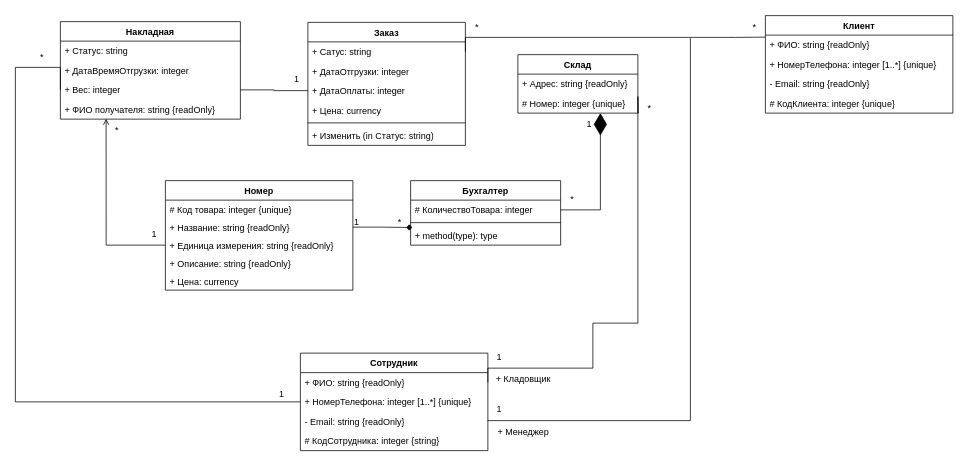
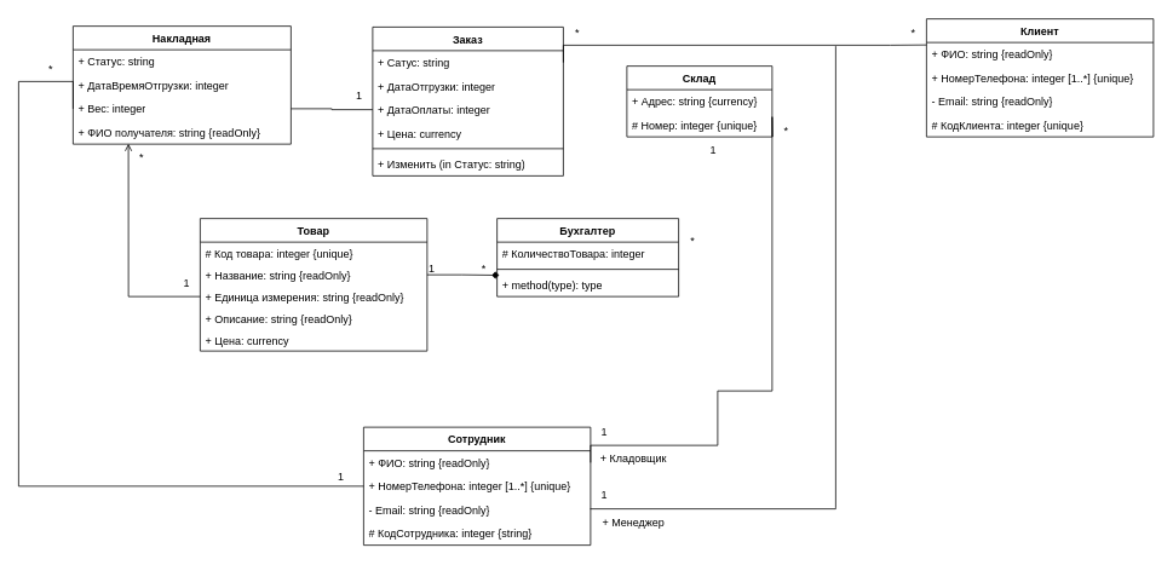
  <mxCell id="0" />
  <mxCell id="1" parent="0" />
- <mxCell id="2" value="Номер" style="swimlane;fontStyle=1;align=center;verticalAlign=top;childLayout=stackLayout;horizontal=1;startSize=26;horizontalStack=0;resizeParent=1;resizeParentMax=0;resizeLast=0;collapsible=1;marginBottom=0;whiteSpace=wrap;html=1;" vertex="1" parent="1"><mxGeometry x="220" y="240" width="250" height="146" as="geometry"><mxRectangle x="700" y="300" width="80" height="30" as="alternateBounds" /></mxGeometry></mxCell>
+ <mxCell id="2" value="Товар" style="swimlane;fontStyle=1;align=center;verticalAlign=top;childLayout=stackLayout;horizontal=1;startSize=26;horizontalStack=0;resizeParent=1;resizeParentMax=0;resizeLast=0;collapsible=1;marginBottom=0;whiteSpace=wrap;html=1;" vertex="1" parent="1"><mxGeometry x="220" y="240" width="250" height="146" as="geometry"><mxRectangle x="700" y="300" width="80" height="30" as="alternateBounds" /></mxGeometry></mxCell>
  <mxCell id="3" value="# Код товара: integer {unique}" style="text;strokeColor=none;fillColor=none;align=left;verticalAlign=top;spacingLeft=4;spacingRight=4;overflow=hidden;rotatable=0;points=[[0,0.5],[1,0.5]];portConstraint=eastwest;whiteSpace=wrap;html=1;" vertex="1" parent="2"><mxGeometry y="26" width="250" height="24" as="geometry" /></mxCell>
  <mxCell id="4" value="+ Название: string {readOnly}&amp;nbsp;" style="text;strokeColor=none;fillColor=none;align=left;verticalAlign=top;spacingLeft=4;spacingRight=4;overflow=hidden;rotatable=0;points=[[0,0.5],[1,0.5]];portConstraint=eastwest;whiteSpace=wrap;html=1;" vertex="1" parent="2"><mxGeometry y="50" width="250" height="24" as="geometry" /></mxCell>
  <mxCell id="5" value="+ Единица измерения: string {readOnly}" style="text;strokeColor=none;fillColor=none;align=left;verticalAlign=top;spacingLeft=4;spacingRight=4;overflow=hidden;rotatable=0;points=[[0,0.5],[1,0.5]];portConstraint=eastwest;whiteSpace=wrap;html=1;" vertex="1" parent="2"><mxGeometry y="74" width="250" height="24" as="geometry" /></mxCell>
  <mxCell id="6" value="+ Описание: string {readOnly}" style="text;strokeColor=none;fillColor=none;align=left;verticalAlign=top;spacingLeft=4;spacingRight=4;overflow=hidden;rotatable=0;points=[[0,0.5],[1,0.5]];portConstraint=eastwest;whiteSpace=wrap;html=1;" vertex="1" parent="2"><mxGeometry y="98" width="250" height="24" as="geometry" /></mxCell>
  <mxCell id="7" value="+ Цена: currency&amp;nbsp;" style="text;strokeColor=none;fillColor=none;align=left;verticalAlign=top;spacingLeft=4;spacingRight=4;overflow=hidden;rotatable=0;points=[[0,0.5],[1,0.5]];portConstraint=eastwest;whiteSpace=wrap;html=1;" vertex="1" parent="2"><mxGeometry y="122" width="250" height="24" as="geometry" /></mxCell>
  <mxCell id="8" value="Клиент" style="swimlane;fontStyle=1;align=center;verticalAlign=top;childLayout=stackLayout;horizontal=1;startSize=26;horizontalStack=0;resizeParent=1;resizeParentMax=0;resizeLast=0;collapsible=1;marginBottom=0;whiteSpace=wrap;html=1;" vertex="1" parent="1"><mxGeometry x="1020" y="20" width="250" height="130" as="geometry" /></mxCell>
  <mxCell id="9" value="+ ФИО: string {readOnly}" style="text;strokeColor=none;fillColor=none;align=left;verticalAlign=top;spacingLeft=4;spacingRight=4;overflow=hidden;rotatable=0;points=[[0,0.5],[1,0.5]];portConstraint=eastwest;whiteSpace=wrap;html=1;" vertex="1" parent="8"><mxGeometry y="26" width="250" height="26" as="geometry" /></mxCell>
  <mxCell id="10" value="+ НомерТелефона: integer [1..*] {unique}" style="text;strokeColor=none;fillColor=none;align=left;verticalAlign=top;spacingLeft=4;spacingRight=4;overflow=hidden;rotatable=0;points=[[0,0.5],[1,0.5]];portConstraint=eastwest;whiteSpace=wrap;html=1;" vertex="1" parent="8"><mxGeometry y="52" width="250" height="26" as="geometry" /></mxCell>
  <mxCell id="11" value="- Email: string {readOnly}" style="text;strokeColor=none;fillColor=none;align=left;verticalAlign=top;spacingLeft=4;spacingRight=4;overflow=hidden;rotatable=0;points=[[0,0.5],[1,0.5]];portConstraint=eastwest;whiteSpace=wrap;html=1;" vertex="1" parent="8"><mxGeometry y="78" width="250" height="26" as="geometry" /></mxCell>
  <mxCell id="12" value="# КодКлиента: integer {unique}" style="text;strokeColor=none;fillColor=none;align=left;verticalAlign=top;spacingLeft=4;spacingRight=4;overflow=hidden;rotatable=0;points=[[0,0.5],[1,0.5]];portConstraint=eastwest;whiteSpace=wrap;html=1;" vertex="1" parent="8"><mxGeometry y="104" width="250" height="26" as="geometry" /></mxCell>
  <mxCell id="13" value="Сотрудник" style="swimlane;fontStyle=1;align=center;verticalAlign=top;childLayout=stackLayout;horizontal=1;startSize=26;horizontalStack=0;resizeParent=1;resizeParentMax=0;resizeLast=0;collapsible=1;marginBottom=0;whiteSpace=wrap;html=1;" vertex="1" parent="1"><mxGeometry x="400" y="470" width="250" height="130" as="geometry" /></mxCell>
  <mxCell id="14" value="+ ФИО: string {readOnly}" style="text;strokeColor=none;fillColor=none;align=left;verticalAlign=top;spacingLeft=4;spacingRight=4;overflow=hidden;rotatable=0;points=[[0,0.5],[1,0.5]];portConstraint=eastwest;whiteSpace=wrap;html=1;" vertex="1" parent="13"><mxGeometry y="26" width="250" height="26" as="geometry" /></mxCell>
  <mxCell id="15" value="&lt;div&gt;&lt;span style=&quot;background-color: initial;&quot;&gt;+ НомерТелефона: integer [1..*] {unique}&lt;/span&gt;&lt;br&gt;&lt;/div&gt;" style="text;strokeColor=none;fillColor=none;align=left;verticalAlign=top;spacingLeft=4;spacingRight=4;overflow=hidden;rotatable=0;points=[[0,0.5],[1,0.5]];portConstraint=eastwest;whiteSpace=wrap;html=1;" vertex="1" parent="13"><mxGeometry y="52" width="250" height="26" as="geometry" /></mxCell>
  <mxCell id="16" value="- Email: string {readOnly}" style="text;strokeColor=none;fillColor=none;align=left;verticalAlign=top;spacingLeft=4;spacingRight=4;overflow=hidden;rotatable=0;points=[[0,0.5],[1,0.5]];portConstraint=eastwest;whiteSpace=wrap;html=1;" vertex="1" parent="13"><mxGeometry y="78" width="250" height="26" as="geometry" /></mxCell>
  <mxCell id="17" value="&lt;div&gt;# КодСотрудника: integer {string}&lt;br&gt;&lt;/div&gt;" style="text;strokeColor=none;fillColor=none;align=left;verticalAlign=top;spacingLeft=4;spacingRight=4;overflow=hidden;rotatable=0;points=[[0,0.5],[1,0.5]];portConstraint=eastwest;whiteSpace=wrap;html=1;" vertex="1" parent="13"><mxGeometry y="104" width="250" height="26" as="geometry" /></mxCell>
  <mxCell id="18" value="Склад" style="swimlane;fontStyle=1;align=center;verticalAlign=top;childLayout=stackLayout;horizontal=1;startSize=26;horizontalStack=0;resizeParent=1;resizeParentMax=0;resizeLast=0;collapsible=1;marginBottom=0;whiteSpace=wrap;html=1;" vertex="1" parent="1"><mxGeometry x="690" y="72" width="160" height="78" as="geometry" /></mxCell>
- <mxCell id="19" value="+ Адрес: string {readOnly}" style="text;strokeColor=none;fillColor=none;align=left;verticalAlign=top;spacingLeft=4;spacingRight=4;overflow=hidden;rotatable=0;points=[[0,0.5],[1,0.5]];portConstraint=eastwest;whiteSpace=wrap;html=1;" vertex="1" parent="18"><mxGeometry y="26" width="160" height="26" as="geometry" /></mxCell>
+ <mxCell id="19" value="+ Адрес: string {currency}" style="text;strokeColor=none;fillColor=none;align=left;verticalAlign=top;spacingLeft=4;spacingRight=4;overflow=hidden;rotatable=0;points=[[0,0.5],[1,0.5]];portConstraint=eastwest;whiteSpace=wrap;html=1;" vertex="1" parent="18"><mxGeometry y="26" width="160" height="26" as="geometry" /></mxCell>
  <mxCell id="20" value="# Номер: integer {unique}" style="text;strokeColor=none;fillColor=none;align=left;verticalAlign=top;spacingLeft=4;spacingRight=4;overflow=hidden;rotatable=0;points=[[0,0.5],[1,0.5]];portConstraint=eastwest;whiteSpace=wrap;html=1;" vertex="1" parent="18"><mxGeometry y="52" width="160" height="26" as="geometry" /></mxCell>
  <mxCell id="21" value="Заказ" style="swimlane;fontStyle=1;align=center;verticalAlign=top;childLayout=stackLayout;horizontal=1;startSize=26;horizontalStack=0;resizeParent=1;resizeParentMax=0;resizeLast=0;collapsible=1;marginBottom=0;whiteSpace=wrap;html=1;" vertex="1" parent="1"><mxGeometry x="410" y="29" width="210" height="164" as="geometry" /></mxCell>
  <mxCell id="22" value="+ Сатус: string&amp;nbsp;" style="text;strokeColor=none;fillColor=none;align=left;verticalAlign=top;spacingLeft=4;spacingRight=4;overflow=hidden;rotatable=0;points=[[0,0.5],[1,0.5]];portConstraint=eastwest;whiteSpace=wrap;html=1;" vertex="1" parent="21"><mxGeometry y="26" width="210" height="26" as="geometry" /></mxCell>
  <mxCell id="23" value="+ ДатаОтгрузки: integer" style="text;strokeColor=none;fillColor=none;align=left;verticalAlign=top;spacingLeft=4;spacingRight=4;overflow=hidden;rotatable=0;points=[[0,0.5],[1,0.5]];portConstraint=eastwest;whiteSpace=wrap;html=1;" vertex="1" parent="21"><mxGeometry y="52" width="210" height="26" as="geometry" /></mxCell>
  <mxCell id="24" value="+ ДатаОплаты: integer" style="text;strokeColor=none;fillColor=none;align=left;verticalAlign=top;spacingLeft=4;spacingRight=4;overflow=hidden;rotatable=0;points=[[0,0.5],[1,0.5]];portConstraint=eastwest;whiteSpace=wrap;html=1;" vertex="1" parent="21"><mxGeometry y="78" width="210" height="26" as="geometry" /></mxCell>
  <mxCell id="25" value="+ Цена: currency" style="text;strokeColor=none;fillColor=none;align=left;verticalAlign=top;spacingLeft=4;spacingRight=4;overflow=hidden;rotatable=0;points=[[0,0.5],[1,0.5]];portConstraint=eastwest;whiteSpace=wrap;html=1;" vertex="1" parent="21"><mxGeometry y="104" width="210" height="26" as="geometry" /></mxCell>
  <mxCell id="26" value="" style="line;strokeWidth=1;fillColor=none;align=left;verticalAlign=middle;spacingTop=-1;spacingLeft=3;spacingRight=3;rotatable=0;labelPosition=right;points=[];portConstraint=eastwest;strokeColor=inherit;" vertex="1" parent="21"><mxGeometry y="130" width="210" height="8" as="geometry" /></mxCell>
  <mxCell id="27" value="+ Изменить (in Статус: string)" style="text;strokeColor=none;fillColor=none;align=left;verticalAlign=top;spacingLeft=4;spacingRight=4;overflow=hidden;rotatable=0;points=[[0,0.5],[1,0.5]];portConstraint=eastwest;whiteSpace=wrap;html=1;" vertex="1" parent="21"><mxGeometry y="138" width="210" height="26" as="geometry" /></mxCell>
  <mxCell id="28" value="Накладная" style="swimlane;fontStyle=1;align=center;verticalAlign=top;childLayout=stackLayout;horizontal=1;startSize=26;horizontalStack=0;resizeParent=1;resizeParentMax=0;resizeLast=0;collapsible=1;marginBottom=0;whiteSpace=wrap;html=1;" vertex="1" parent="1"><mxGeometry x="80" y="28" width="240" height="130" as="geometry" /></mxCell>
  <mxCell id="29" value="+ Статус: string" style="text;strokeColor=none;fillColor=none;align=left;verticalAlign=top;spacingLeft=4;spacingRight=4;overflow=hidden;rotatable=0;points=[[0,0.5],[1,0.5]];portConstraint=eastwest;whiteSpace=wrap;html=1;" vertex="1" parent="28"><mxGeometry y="26" width="240" height="26" as="geometry" /></mxCell>
  <mxCell id="30" value="+ ДатаВремяОтгрузки: integer&amp;nbsp;" style="text;strokeColor=none;fillColor=none;align=left;verticalAlign=top;spacingLeft=4;spacingRight=4;overflow=hidden;rotatable=0;points=[[0,0.5],[1,0.5]];portConstraint=eastwest;whiteSpace=wrap;html=1;" vertex="1" parent="28"><mxGeometry y="52" width="240" height="26" as="geometry" /></mxCell>
  <mxCell id="31" value="+ Вес: integer" style="text;strokeColor=none;fillColor=none;align=left;verticalAlign=top;spacingLeft=4;spacingRight=4;overflow=hidden;rotatable=0;points=[[0,0.5],[1,0.5]];portConstraint=eastwest;whiteSpace=wrap;html=1;" vertex="1" parent="28"><mxGeometry y="78" width="240" height="26" as="geometry" /></mxCell>
  <mxCell id="32" value="+ ФИО получателя: string {readOnly}" style="text;strokeColor=none;fillColor=none;align=left;verticalAlign=top;spacingLeft=4;spacingRight=4;overflow=hidden;rotatable=0;points=[[0,0.5],[1,0.5]];portConstraint=eastwest;whiteSpace=wrap;html=1;" vertex="1" parent="28"><mxGeometry y="104" width="240" height="26" as="geometry" /></mxCell>
  <mxCell id="33" value="Бухгалтер" style="swimlane;fontStyle=1;align=center;verticalAlign=top;childLayout=stackLayout;horizontal=1;startSize=26;horizontalStack=0;resizeParent=1;resizeParentMax=0;resizeLast=0;collapsible=1;marginBottom=0;whiteSpace=wrap;html=1;" vertex="1" parent="1"><mxGeometry x="547" y="240" width="200" height="86" as="geometry" /></mxCell>
  <mxCell id="34" value="# КоличествоТовара: integer&amp;nbsp;" style="text;strokeColor=none;fillColor=none;align=left;verticalAlign=top;spacingLeft=4;spacingRight=4;overflow=hidden;rotatable=0;points=[[0,0.5],[1,0.5]];portConstraint=eastwest;whiteSpace=wrap;html=1;" vertex="1" parent="33"><mxGeometry y="26" width="200" height="26" as="geometry" /></mxCell>
  <mxCell id="35" value="" style="line;strokeWidth=1;fillColor=none;align=left;verticalAlign=middle;spacingTop=-1;spacingLeft=3;spacingRight=3;rotatable=0;labelPosition=right;points=[];portConstraint=eastwest;strokeColor=inherit;" vertex="1" parent="33"><mxGeometry y="52" width="200" height="8" as="geometry" /></mxCell>
  <mxCell id="36" value="+ method(type): type" style="text;strokeColor=none;fillColor=none;align=left;verticalAlign=top;spacingLeft=4;spacingRight=4;overflow=hidden;rotatable=0;points=[[0,0.5],[1,0.5]];portConstraint=eastwest;whiteSpace=wrap;html=1;" vertex="1" parent="33"><mxGeometry y="60" width="200" height="26" as="geometry" /></mxCell>
  <mxCell id="37" value="+ Менеджер" style="text;html=1;align=center;verticalAlign=middle;resizable=0;points=[];autosize=1;strokeColor=none;fillColor=none;" vertex="1" parent="1"><mxGeometry x="652" y="560" width="90" height="30" as="geometry" /></mxCell>
  <mxCell id="38" value="1" style="text;html=1;align=center;verticalAlign=middle;resizable=0;points=[];autosize=1;strokeColor=none;fillColor=none;" vertex="1" parent="1"><mxGeometry x="650" y="530" width="30" height="30" as="geometry" /></mxCell>
  <mxCell id="39" style="edgeStyle=orthogonalEdgeStyle;rounded=0;orthogonalLoop=1;jettySize=auto;html=1;exitX=1;exitY=0.5;exitDx=0;exitDy=0;entryX=1.003;entryY=0.998;entryDx=0;entryDy=0;endArrow=none;endFill=0;entryPerimeter=0;" edge="1" parent="1" source="14" target="20"><mxGeometry relative="1" as="geometry"><Array as="points"><mxPoint x="650" y="490" /><mxPoint x="790" y="490" /><mxPoint x="790" y="430" /><mxPoint x="850" y="430" /><mxPoint x="850" y="128" /></Array></mxGeometry></mxCell>
  <mxCell id="40" value="+ Кладовщик" style="text;html=1;align=center;verticalAlign=middle;resizable=0;points=[];autosize=1;strokeColor=none;fillColor=none;" vertex="1" parent="1"><mxGeometry x="647" y="490" width="100" height="30" as="geometry" /></mxCell>
  <mxCell id="41" value="1" style="text;html=1;align=center;verticalAlign=middle;resizable=0;points=[];autosize=1;strokeColor=none;fillColor=none;" vertex="1" parent="1"><mxGeometry x="650" y="460" width="30" height="30" as="geometry" /></mxCell>
  <mxCell id="42" value="*" style="text;html=1;align=center;verticalAlign=middle;resizable=0;points=[];autosize=1;strokeColor=none;fillColor=none;" vertex="1" parent="1"><mxGeometry x="850" y="128" width="30" height="30" as="geometry" /></mxCell>
  <mxCell id="43" style="edgeStyle=orthogonalEdgeStyle;rounded=0;orthogonalLoop=1;jettySize=auto;html=1;exitX=1;exitY=0.5;exitDx=0;exitDy=0;endArrow=none;endFill=0;" edge="1" parent="1"><mxGeometry relative="1" as="geometry"><mxPoint x="649.58" y="560" as="sourcePoint" /><mxPoint x="920" y="50" as="targetPoint" /><Array as="points"><mxPoint x="920" y="559" /><mxPoint x="920" y="48" /></Array></mxGeometry></mxCell>
  <mxCell id="44" value="*" style="text;html=1;align=center;verticalAlign=middle;resizable=0;points=[];autosize=1;strokeColor=none;fillColor=none;" vertex="1" parent="1"><mxGeometry x="620" y="20" width="30" height="30" as="geometry" /></mxCell>
  <mxCell id="45" style="edgeStyle=orthogonalEdgeStyle;rounded=0;orthogonalLoop=1;jettySize=auto;html=1;exitX=0;exitY=0.5;exitDx=0;exitDy=0;entryX=0;entryY=0.5;entryDx=0;entryDy=0;endArrow=none;endFill=0;" edge="1" parent="1" source="15" target="31"><mxGeometry relative="1" as="geometry"><Array as="points"><mxPoint x="20" y="535" /><mxPoint x="20" y="89" /></Array></mxGeometry></mxCell>
  <mxCell id="46" value="1" style="text;html=1;align=center;verticalAlign=middle;resizable=0;points=[];autosize=1;strokeColor=none;fillColor=none;" vertex="1" parent="1"><mxGeometry x="360" y="510" width="30" height="30" as="geometry" /></mxCell>
  <mxCell id="47" value="*" style="text;html=1;align=center;verticalAlign=middle;resizable=0;points=[];autosize=1;strokeColor=none;fillColor=none;" vertex="1" parent="1"><mxGeometry x="40" y="60" width="30" height="30" as="geometry" /></mxCell>
  <mxCell id="48" style="edgeStyle=orthogonalEdgeStyle;rounded=0;orthogonalLoop=1;jettySize=auto;html=1;exitX=0;exitY=0.5;exitDx=0;exitDy=0;entryX=0.254;entryY=0.981;entryDx=0;entryDy=0;entryPerimeter=0;endArrow=open;endFill=0;" edge="1" parent="1" source="5" target="32"><mxGeometry relative="1" as="geometry" /></mxCell>
  <mxCell id="49" value="*" style="text;html=1;align=center;verticalAlign=middle;resizable=0;points=[];autosize=1;strokeColor=none;fillColor=none;" vertex="1" parent="1"><mxGeometry x="140" y="158" width="30" height="30" as="geometry" /></mxCell>
  <mxCell id="50" value="1" style="text;html=1;align=center;verticalAlign=middle;resizable=0;points=[];autosize=1;strokeColor=none;fillColor=none;" vertex="1" parent="1"><mxGeometry x="190" y="296" width="30" height="30" as="geometry" /></mxCell>
- <mxCell id="51" style="edgeStyle=orthogonalEdgeStyle;rounded=0;orthogonalLoop=1;jettySize=auto;html=1;exitX=1;exitY=0.5;exitDx=0;exitDy=0;endArrow=diamondThin;endFill=1;endSize=27;" edge="1" parent="1" source="34" target="20"><mxGeometry relative="1" as="geometry"><Array as="points"><mxPoint x="800" y="279" /></Array></mxGeometry></mxCell>
  <mxCell id="52" value="*" style="text;html=1;align=center;verticalAlign=middle;resizable=0;points=[];autosize=1;strokeColor=none;fillColor=none;" vertex="1" parent="1"><mxGeometry x="747" y="250" width="30" height="30" as="geometry" /></mxCell>
  <mxCell id="53" value="1" style="text;html=1;align=center;verticalAlign=middle;resizable=0;points=[];autosize=1;strokeColor=none;fillColor=none;" vertex="1" parent="1"><mxGeometry x="770" y="150" width="30" height="30" as="geometry" /></mxCell>
  <mxCell id="54" style="edgeStyle=orthogonalEdgeStyle;rounded=0;orthogonalLoop=1;jettySize=auto;html=1;exitX=1;exitY=0.5;exitDx=0;exitDy=0;entryX=0.012;entryY=0.097;entryDx=0;entryDy=0;entryPerimeter=0;endArrow=diamond;" edge="1" parent="1" source="4" target="36"><mxGeometry relative="1" as="geometry" /></mxCell>
  <mxCell id="55" value="*" style="text;html=1;align=center;verticalAlign=middle;resizable=0;points=[];autosize=1;strokeColor=none;fillColor=none;" vertex="1" parent="1"><mxGeometry x="517" y="280" width="30" height="30" as="geometry" /></mxCell>
  <mxCell id="56" value="1" style="text;html=1;align=center;verticalAlign=middle;resizable=0;points=[];autosize=1;strokeColor=none;fillColor=none;" vertex="1" parent="1"><mxGeometry x="460" y="280" width="30" height="30" as="geometry" /></mxCell>
  <mxCell id="57" style="edgeStyle=orthogonalEdgeStyle;rounded=0;orthogonalLoop=1;jettySize=auto;html=1;exitX=0;exitY=0.5;exitDx=0;exitDy=0;entryX=1;entryY=0.5;entryDx=0;entryDy=0;endArrow=none;endFill=0;" edge="1" parent="1" source="24" target="31"><mxGeometry relative="1" as="geometry" /></mxCell>
  <mxCell id="58" value="1" style="text;html=1;align=center;verticalAlign=middle;resizable=0;points=[];autosize=1;strokeColor=none;fillColor=none;" vertex="1" parent="1"><mxGeometry x="380" y="90" width="30" height="30" as="geometry" /></mxCell>
  <mxCell id="59" style="edgeStyle=orthogonalEdgeStyle;rounded=0;orthogonalLoop=1;jettySize=auto;html=1;exitX=1;exitY=0.5;exitDx=0;exitDy=0;entryX=0;entryY=0.104;entryDx=0;entryDy=0;entryPerimeter=0;endArrow=none;endFill=0;" edge="1" parent="1" source="22" target="9"><mxGeometry relative="1" as="geometry"><mxPoint x="1010" y="67.765" as="targetPoint" /><Array as="points"><mxPoint x="620" y="49" /><mxPoint x="980" y="49" /></Array></mxGeometry></mxCell>
  <mxCell id="60" value="*" style="text;html=1;align=center;verticalAlign=middle;resizable=0;points=[];autosize=1;strokeColor=none;fillColor=none;" vertex="1" parent="1"><mxGeometry x="990" y="20" width="30" height="30" as="geometry" /></mxCell>
